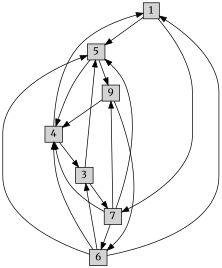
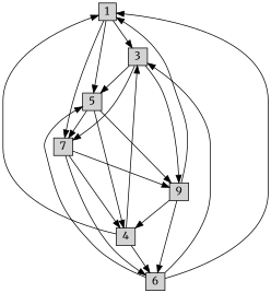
  digraph {
    fontname=Merriweather
    node [fontname=Merriweather shape=box style=filled]
    edge [fontname=Merriweather]
    1 [height=.3 width=.3]
    3 [height=.3 width=.3]
    5 [height=.3 width=.3]
    7 [height=.3 width=.3]
    n5 [height=.3 label=9 width=.3]
    4 [height=.3 width=.3]
    6 [height=.3 width=.3]
+   1 -> 3
    1 -> 5
    1 -> 7
    3 -> 5
    3 -> 7
-   7 -> 5
+   3 -> n5
+   5 -> 7
    5 -> n5
    5 -> 4
    7 -> n5
    7 -> 4
    7 -> 6
+   n5 -> 1
    n5 -> 4
    n5 -> 6
    4 -> 1
    4 -> 3
-   6 -> 4
+   4 -> 6
    6 -> 1
    6 -> 3
    6 -> 5
  }
